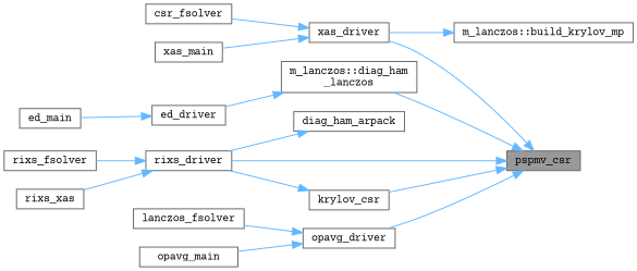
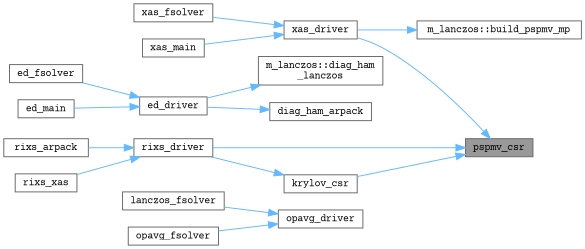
  digraph {
    fontname="Courier Prime"
    rankdir=RL
    node [color=grey40 fillcolor=white fontname="Courier Prime" fontsize=10 shape=box style=filled]
    edge [color=steelblue1 dir=back fontname="Courier Prime" fontsize=10 labelfontname=Helvetica labelfontsize=10 style=solid]
    n1 [color=gray40 fillcolor=grey60 fontcolor=black height=0.2 label=pspmv_csr width=0.4]
    n2 [height=0.2 label=rixs_driver width=0.4]
    n3 [height=0.2 label=xas_driver width=0.4]
    n4 [height=0.2 label="m_lanczos::diag_ham\l_lanczos" width=0.4]
    n5 [height=0.2 label=opavg_driver width=0.4]
    n6 [height=0.2 label=krylov_csr width=0.4]
-   n7 [height=0.2 label="m_lanczos::build_krylov_mp" width=0.4]
-   n8 [height=0.2 label=rixs_fsolver width=0.4]
+   n7 [height=0.2 label="m_lanczos::build_pspmv_mp" width=0.4]
+   n8 [height=0.2 label=rixs_arpack width=0.4]
    n9 [height=0.2 label=rixs_xas width=0.4]
-   n10 [height=0.2 label=csr_fsolver width=0.4]
+   n10 [height=0.2 label=xas_fsolver width=0.4]
    n11 [height=0.2 label=xas_main width=0.4]
    n12 [height=0.2 label=diag_ham_arpack width=0.4]
    n13 [height=0.2 label=ed_driver width=0.4]
    n14 [height=0.2 label=lanczos_fsolver width=0.4]
-   n15 [height=0.2 label=opavg_main width=0.4]
+   n15 [height=0.2 label=opavg_fsolver width=0.4]
+   n16 [height=0.2 label=ed_fsolver width=0.4]
    n17 [height=0.2 label=ed_main width=0.4]
    n1 -> n2
    n1 -> n3
-   n1 -> n4
-   n1 -> n5
    n1 -> n6
    n2 -> n8
    n2 -> n9
    n3 -> n10
    n3 -> n11
    n4 -> n13
    n5 -> n14
    n5 -> n15
    n6 -> n2
    n7 -> n3
-   n12 -> n2
+   n12 -> n13
+   n13 -> n16
    n13 -> n17
  }
